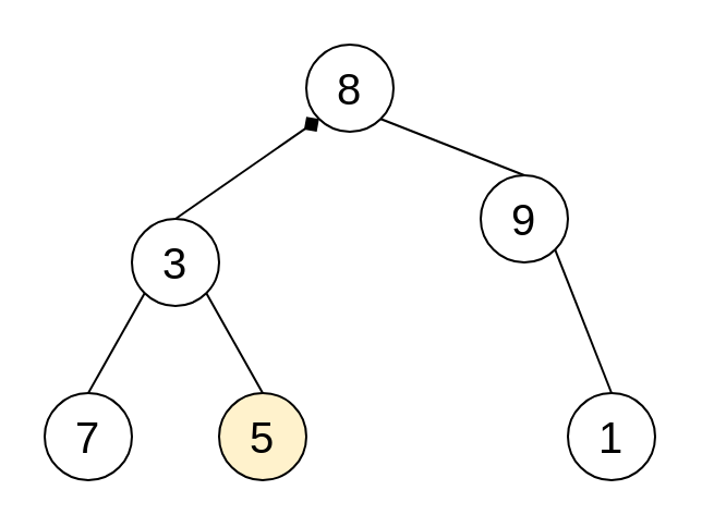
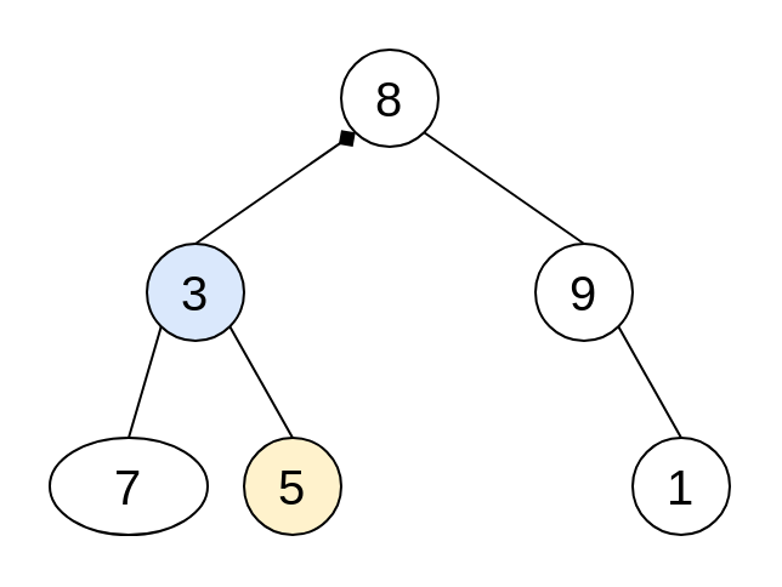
  <mxCell id="0" />
  <mxCell id="1" parent="0" />
  <mxCell id="2" value="&lt;font style=&quot;font-size: 20px;&quot;&gt;8&lt;/font&gt;" style="ellipse;whiteSpace=wrap;html=1;" parent="1" vertex="1"><mxGeometry x="140" y="20" width="40" height="40" as="geometry" /></mxCell>
- <mxCell id="3" value="&lt;font style=&quot;font-size: 20px;&quot;&gt;3&lt;/font&gt;" style="ellipse;whiteSpace=wrap;html=1;" parent="1" vertex="1"><mxGeometry x="60" y="100" width="40" height="40" as="geometry" /></mxCell>
- <mxCell id="4" value="&lt;font style=&quot;font-size: 20px;&quot;&gt;9&lt;/font&gt;" style="ellipse;whiteSpace=wrap;html=1;" parent="1" vertex="1"><mxGeometry x="220" y="80" width="40" height="40" as="geometry" /></mxCell>
- <mxCell id="5" value="&lt;font style=&quot;font-size: 20px;&quot;&gt;7&lt;/font&gt;" style="ellipse;whiteSpace=wrap;html=1;" parent="1" vertex="1"><mxGeometry x="20" y="180" width="40" height="40" as="geometry" /></mxCell>
+ <mxCell id="3" value="&lt;font style=&quot;font-size: 20px;&quot;&gt;3&lt;/font&gt;" style="ellipse;whiteSpace=wrap;html=1;fillColor=#dae8fc;" parent="1" vertex="1"><mxGeometry x="60" y="100" width="40" height="40" as="geometry" /></mxCell>
+ <mxCell id="4" value="&lt;font style=&quot;font-size: 20px;&quot;&gt;9&lt;/font&gt;" style="ellipse;whiteSpace=wrap;html=1;" parent="1" vertex="1"><mxGeometry x="220" y="100" width="40" height="40" as="geometry" /></mxCell>
+ <mxCell id="5" value="&lt;font style=&quot;font-size: 20px;&quot;&gt;7&lt;/font&gt;" style="ellipse;whiteSpace=wrap;html=1;" parent="1" vertex="1"><mxGeometry x="20" y="180" width="65" height="40" as="geometry" /></mxCell>
  <mxCell id="6" value="&lt;font style=&quot;font-size: 20px;&quot;&gt;5&lt;/font&gt;" style="ellipse;whiteSpace=wrap;html=1;fillColor=#fff2cc;" parent="1" vertex="1"><mxGeometry x="100" y="180" width="40" height="40" as="geometry" /></mxCell>
  <mxCell id="7" value="&lt;font style=&quot;font-size: 20px;&quot;&gt;1&lt;br&gt;&lt;/font&gt;" style="ellipse;whiteSpace=wrap;html=1;" parent="1" vertex="1"><mxGeometry x="260" y="180" width="40" height="40" as="geometry" /></mxCell>
  <mxCell id="8" value="" style="endArrow=diamond;html=1;rounded=0;fontSize=20;entryX=0;entryY=1;entryDx=0;entryDy=0;exitX=0.5;exitY=0;exitDx=0;exitDy=0;" parent="1" source="3" target="2" edge="1"><mxGeometry width="50" height="50" relative="1" as="geometry"><mxPoint x="150" y="300" as="sourcePoint" /><mxPoint x="200" y="250" as="targetPoint" /></mxGeometry></mxCell>
  <mxCell id="9" value="" style="endArrow=none;html=1;rounded=0;fontSize=20;entryX=0;entryY=1;entryDx=0;entryDy=0;exitX=0.5;exitY=0;exitDx=0;exitDy=0;" parent="1" source="5" target="3" edge="1"><mxGeometry width="50" height="50" relative="1" as="geometry"><mxPoint x="150" y="300" as="sourcePoint" /><mxPoint x="200" y="250" as="targetPoint" /></mxGeometry></mxCell>
  <mxCell id="10" value="" style="endArrow=none;html=1;rounded=0;fontSize=20;entryX=1;entryY=1;entryDx=0;entryDy=0;exitX=0.5;exitY=0;exitDx=0;exitDy=0;" parent="1" source="6" target="3" edge="1"><mxGeometry width="50" height="50" relative="1" as="geometry"><mxPoint x="150" y="300" as="sourcePoint" /><mxPoint x="200" y="250" as="targetPoint" /></mxGeometry></mxCell>
  <mxCell id="11" value="" style="endArrow=none;html=1;rounded=0;fontSize=20;entryX=1;entryY=1;entryDx=0;entryDy=0;exitX=0.5;exitY=0;exitDx=0;exitDy=0;" parent="1" source="4" target="2" edge="1"><mxGeometry width="50" height="50" relative="1" as="geometry"><mxPoint x="40" y="180" as="sourcePoint" /><mxPoint x="200" y="250" as="targetPoint" /></mxGeometry></mxCell>
  <mxCell id="12" value="" style="endArrow=none;html=1;rounded=0;fontSize=20;entryX=1;entryY=1;entryDx=0;entryDy=0;exitX=0.5;exitY=0;exitDx=0;exitDy=0;" parent="1" source="7" target="4" edge="1"><mxGeometry width="50" height="50" relative="1" as="geometry"><mxPoint x="150" y="300" as="sourcePoint" /><mxPoint x="200" y="250" as="targetPoint" /></mxGeometry></mxCell>
